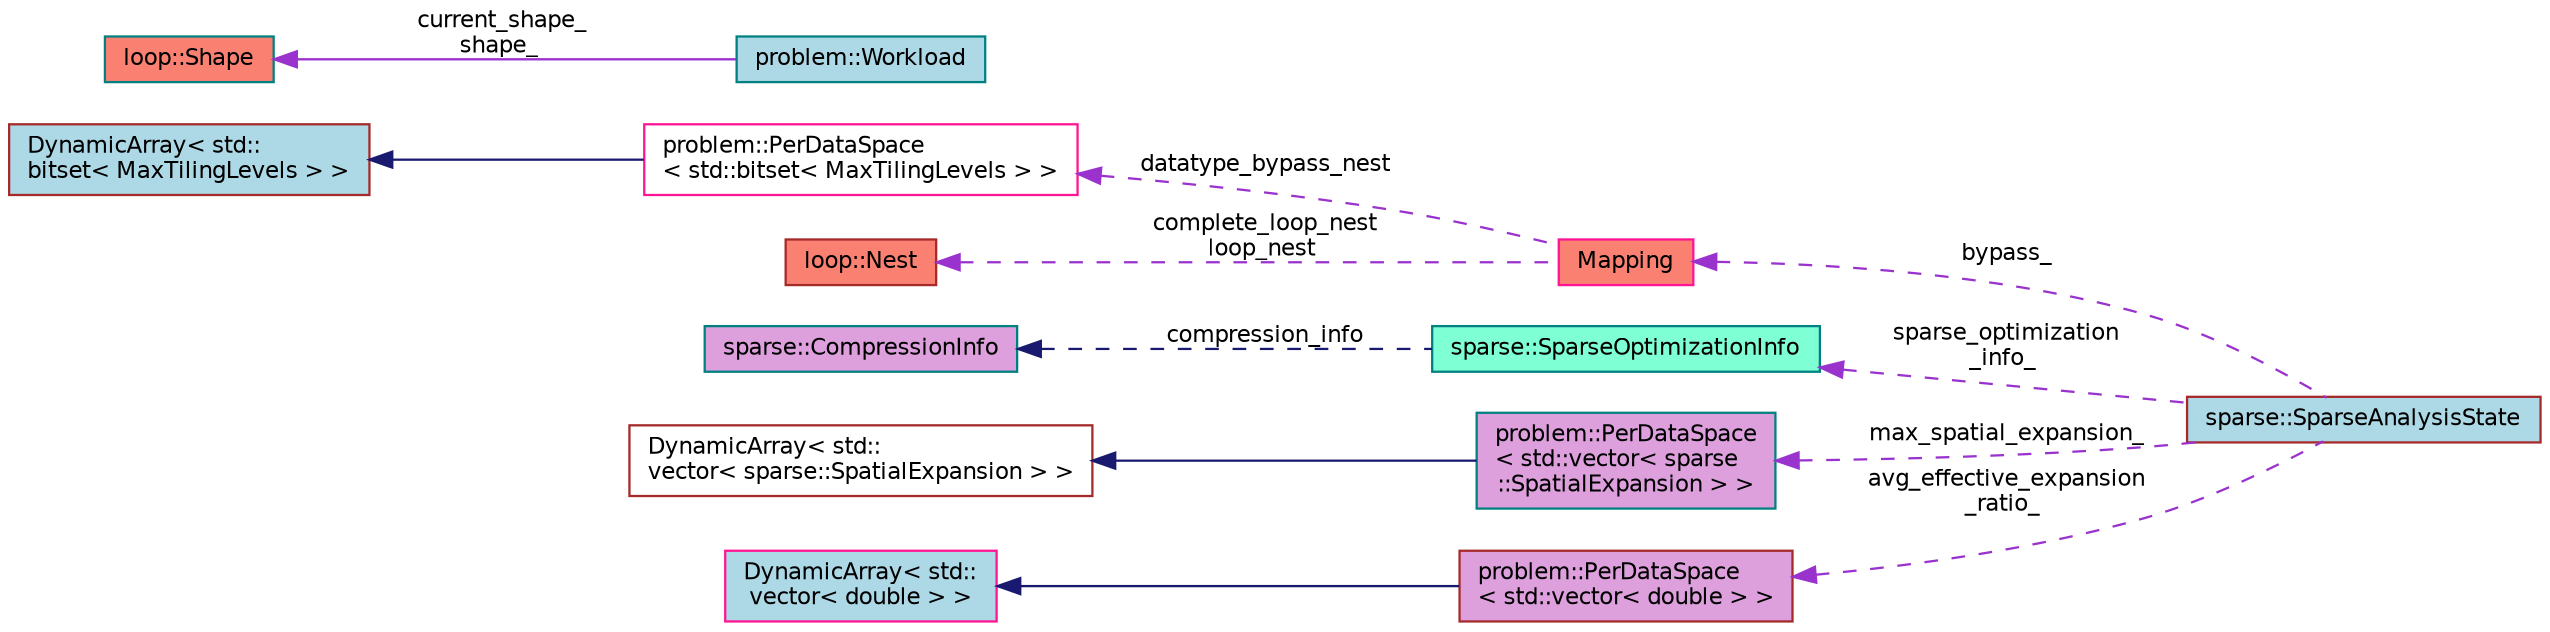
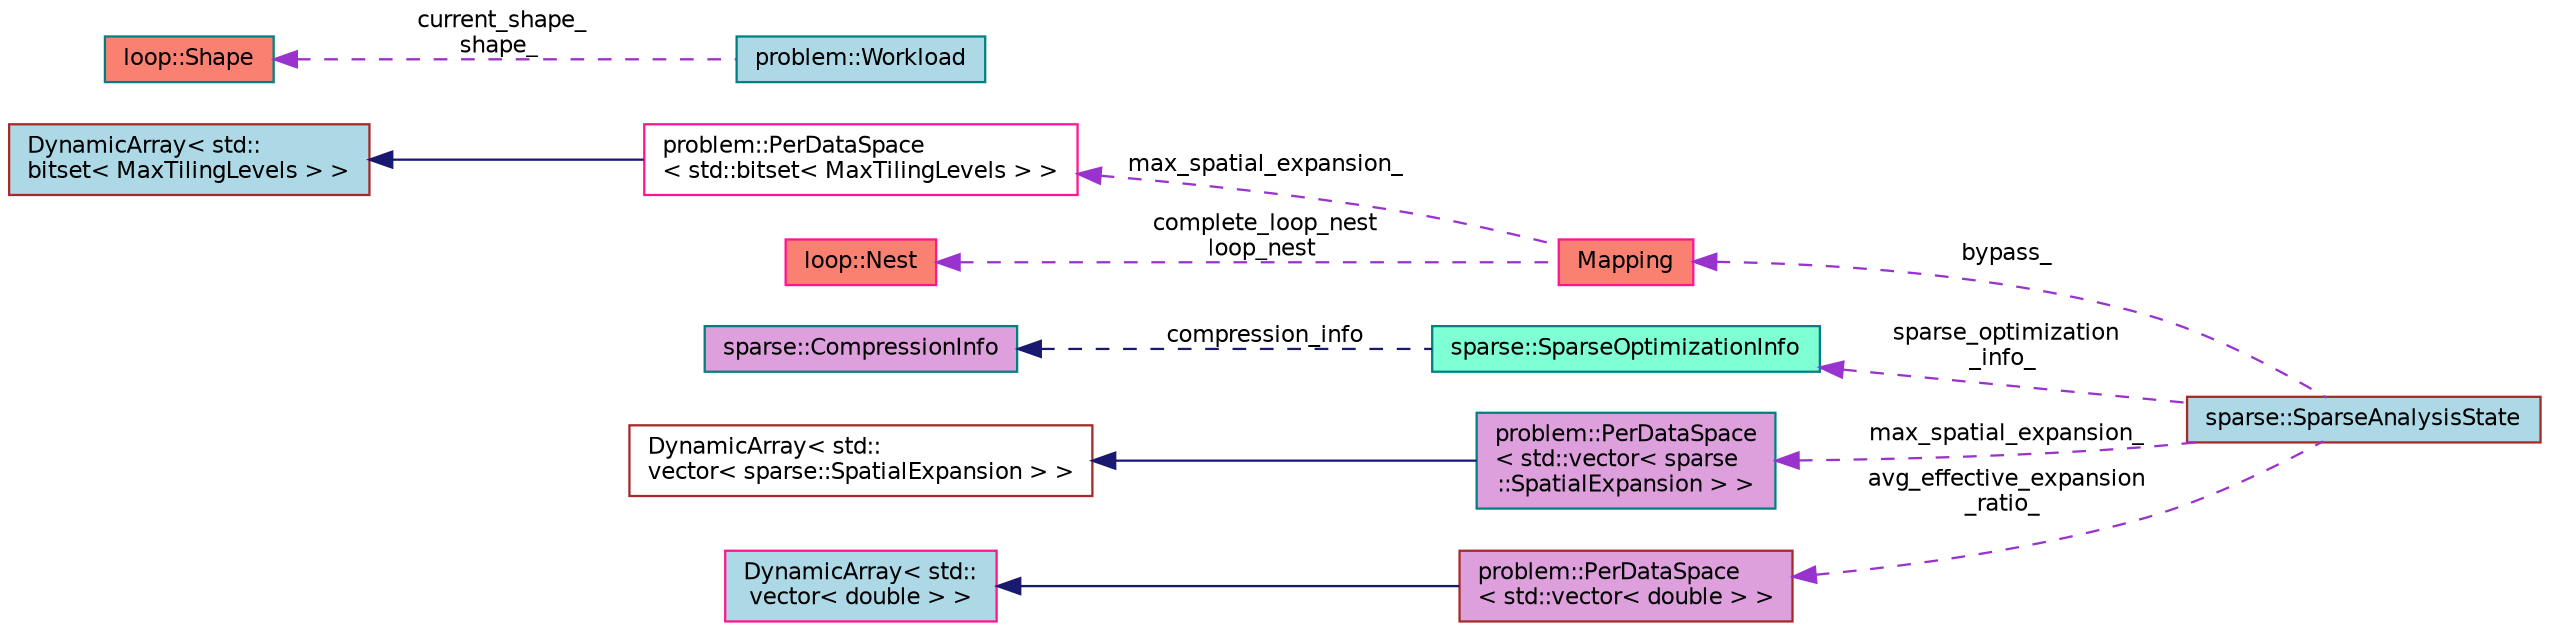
  digraph {
    rankdir=LR
    node [color=teal fillcolor=lightblue fontname=Helvetica fontsize=10 shape=record style=filled]
    edge [color=darkorchid3 dir=back fontname=Helvetica fontsize=10 labelfontname=Helvetica labelfontsize=10 style=dashed]
    n1 [color=brown fontcolor=black height=0.2 label="sparse::SparseAnalysisState" width=0.4]
    n2 [color=deeppink fillcolor=salmon height=0.2 label=Mapping width=0.4]
    n3 [color=deeppink fillcolor=white height=0.2 label="problem::PerDataSpace\l\< std::bitset\< MaxTilingLevels \> \>" width=0.4]
    n4 [color=brown height=0.2 label="DynamicArray\< std::\lbitset\< MaxTilingLevels \> \>" width=0.4]
-   n5 [color=brown fillcolor=salmon height=0.2 label="loop::Nest" width=0.4]
+   n5 [color=deeppink fillcolor=salmon height=0.2 label="loop::Nest" width=0.4]
    n6 [fillcolor=aquamarine height=0.2 label="sparse::SparseOptimizationInfo" width=0.4]
    n7 [fillcolor=plum height=0.2 label="sparse::CompressionInfo" width=0.4]
    n8 [fillcolor=plum height=0.2 label="problem::PerDataSpace\l\< std::vector\< sparse\l::SpatialExpansion \> \>" width=0.4]
    n9 [color=brown fillcolor=white height=0.2 label="DynamicArray\< std::\lvector\< sparse::SpatialExpansion \> \>" width=0.4]
    n10 [color=brown fillcolor=plum height=0.2 label="problem::PerDataSpace\l\< std::vector\< double \> \>" width=0.4]
    n11 [color=deeppink height=0.2 label="DynamicArray\< std::\lvector\< double \> \>" width=0.4]
    n12 [height=0.2 label="problem::Workload" width=0.4]
    n13 [fillcolor=salmon height=0.2 label="loop::Shape" width=0.4]
    n2 -> n1 [label=" bypass_"]
-   n3 -> n2 [label=" datatype_bypass_nest"]
+   n3 -> n2 [label=" max_spatial_expansion_"]
    n4 -> n3 [color=midnightblue style=solid]
    n5 -> n2 [label=" complete_loop_nest\nloop_nest"]
    n6 -> n1 [label=" sparse_optimization\l_info_"]
    n7 -> n6 [color=midnightblue label=" compression_info"]
    n8 -> n1 [label=" max_spatial_expansion_"]
    n9 -> n8 [color=midnightblue style=solid]
    n10 -> n1 [label=" avg_effective_expansion\l_ratio_"]
    n11 -> n10 [color=midnightblue style=solid]
-   n13 -> n12 [label=" current_shape_\nshape_" style=solid]
+   n13 -> n12 [label=" current_shape_\nshape_"]
  }
